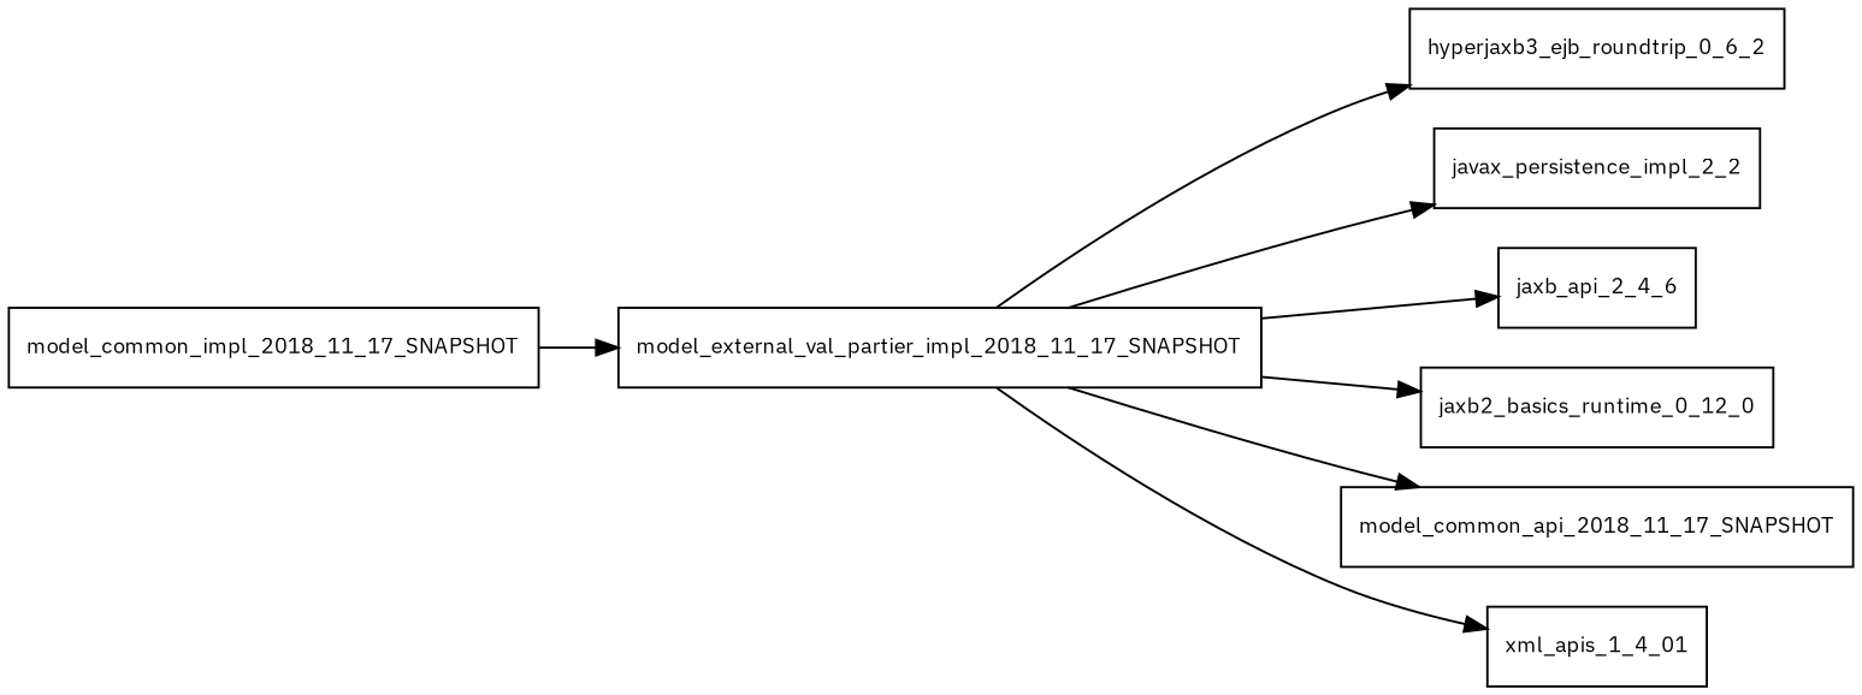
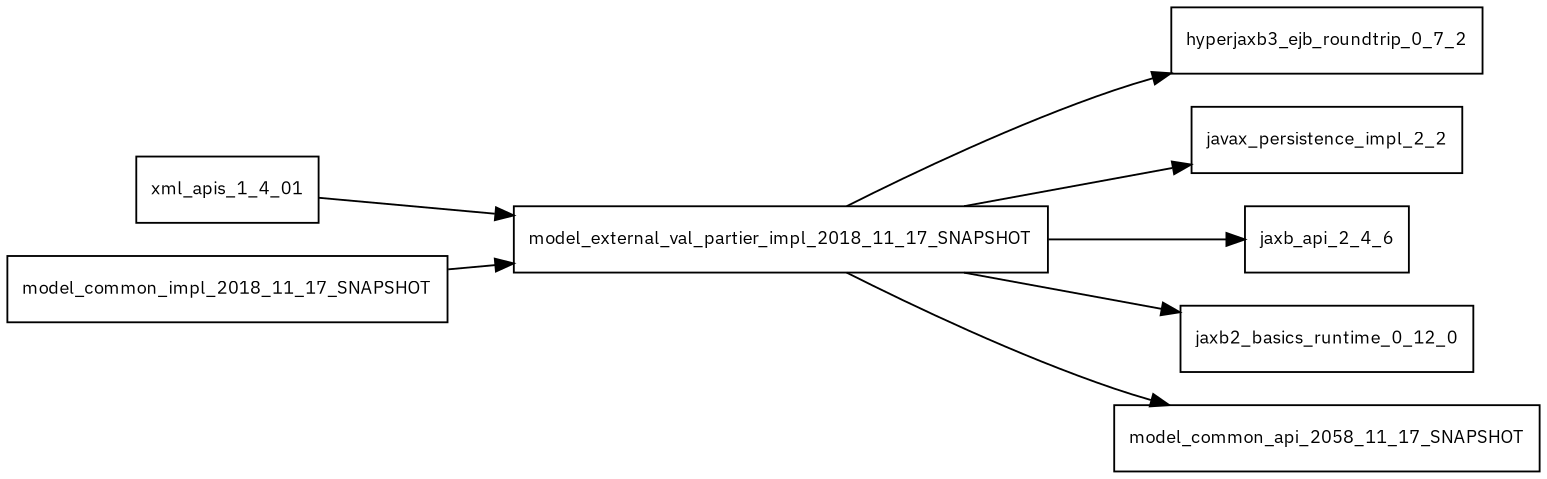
  digraph {
    fontname="IBM Plex Sans"
    rankdir=LR
    node [fontname="IBM Plex Sans" fontsize=10.0 shape=box]
    edge [fontname="IBM Plex Sans"]
    model_external_val_partier_impl_2018_11_17_SNAPSHOT
-   hyperjaxb3_ejb_roundtrip_0_6_2
+   hyperjaxb3_ejb_roundtrip_0_6_2 [label=hyperjaxb3_ejb_roundtrip_0_7_2]
    n3 [label=javax_persistence_impl_2_2]
    n4 [label=jaxb_api_2_4_6]
    jaxb2_basics_runtime_0_12_0
-   model_common_api_2018_11_17_SNAPSHOT
+   model_common_api_2018_11_17_SNAPSHOT [label=model_common_api_2058_11_17_SNAPSHOT]
    xml_apis_1_4_01
    model_common_impl_2018_11_17_SNAPSHOT
    model_external_val_partier_impl_2018_11_17_SNAPSHOT -> hyperjaxb3_ejb_roundtrip_0_6_2
    model_external_val_partier_impl_2018_11_17_SNAPSHOT -> n3
    model_external_val_partier_impl_2018_11_17_SNAPSHOT -> n4
    model_external_val_partier_impl_2018_11_17_SNAPSHOT -> jaxb2_basics_runtime_0_12_0
    model_external_val_partier_impl_2018_11_17_SNAPSHOT -> model_common_api_2018_11_17_SNAPSHOT
-   model_external_val_partier_impl_2018_11_17_SNAPSHOT -> xml_apis_1_4_01
+   xml_apis_1_4_01 -> model_external_val_partier_impl_2018_11_17_SNAPSHOT
    model_common_impl_2018_11_17_SNAPSHOT -> model_external_val_partier_impl_2018_11_17_SNAPSHOT
  }
